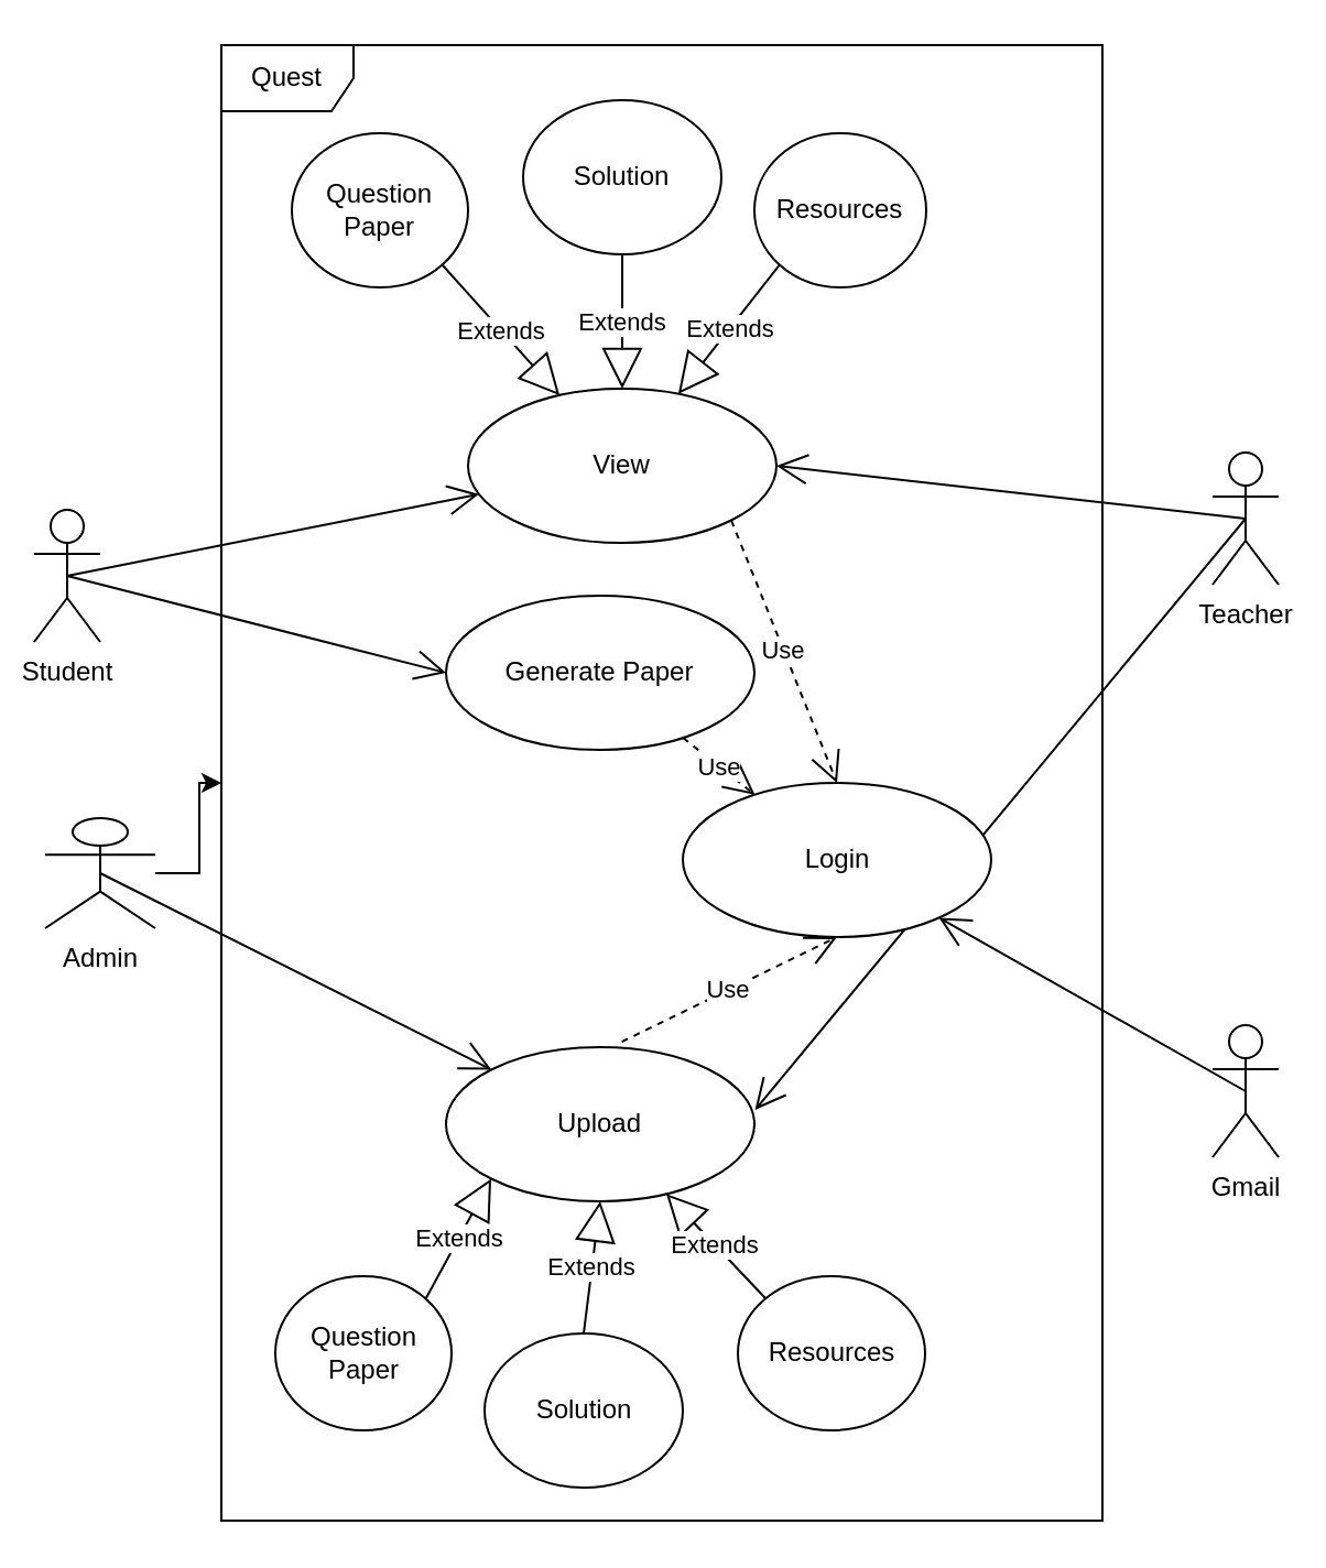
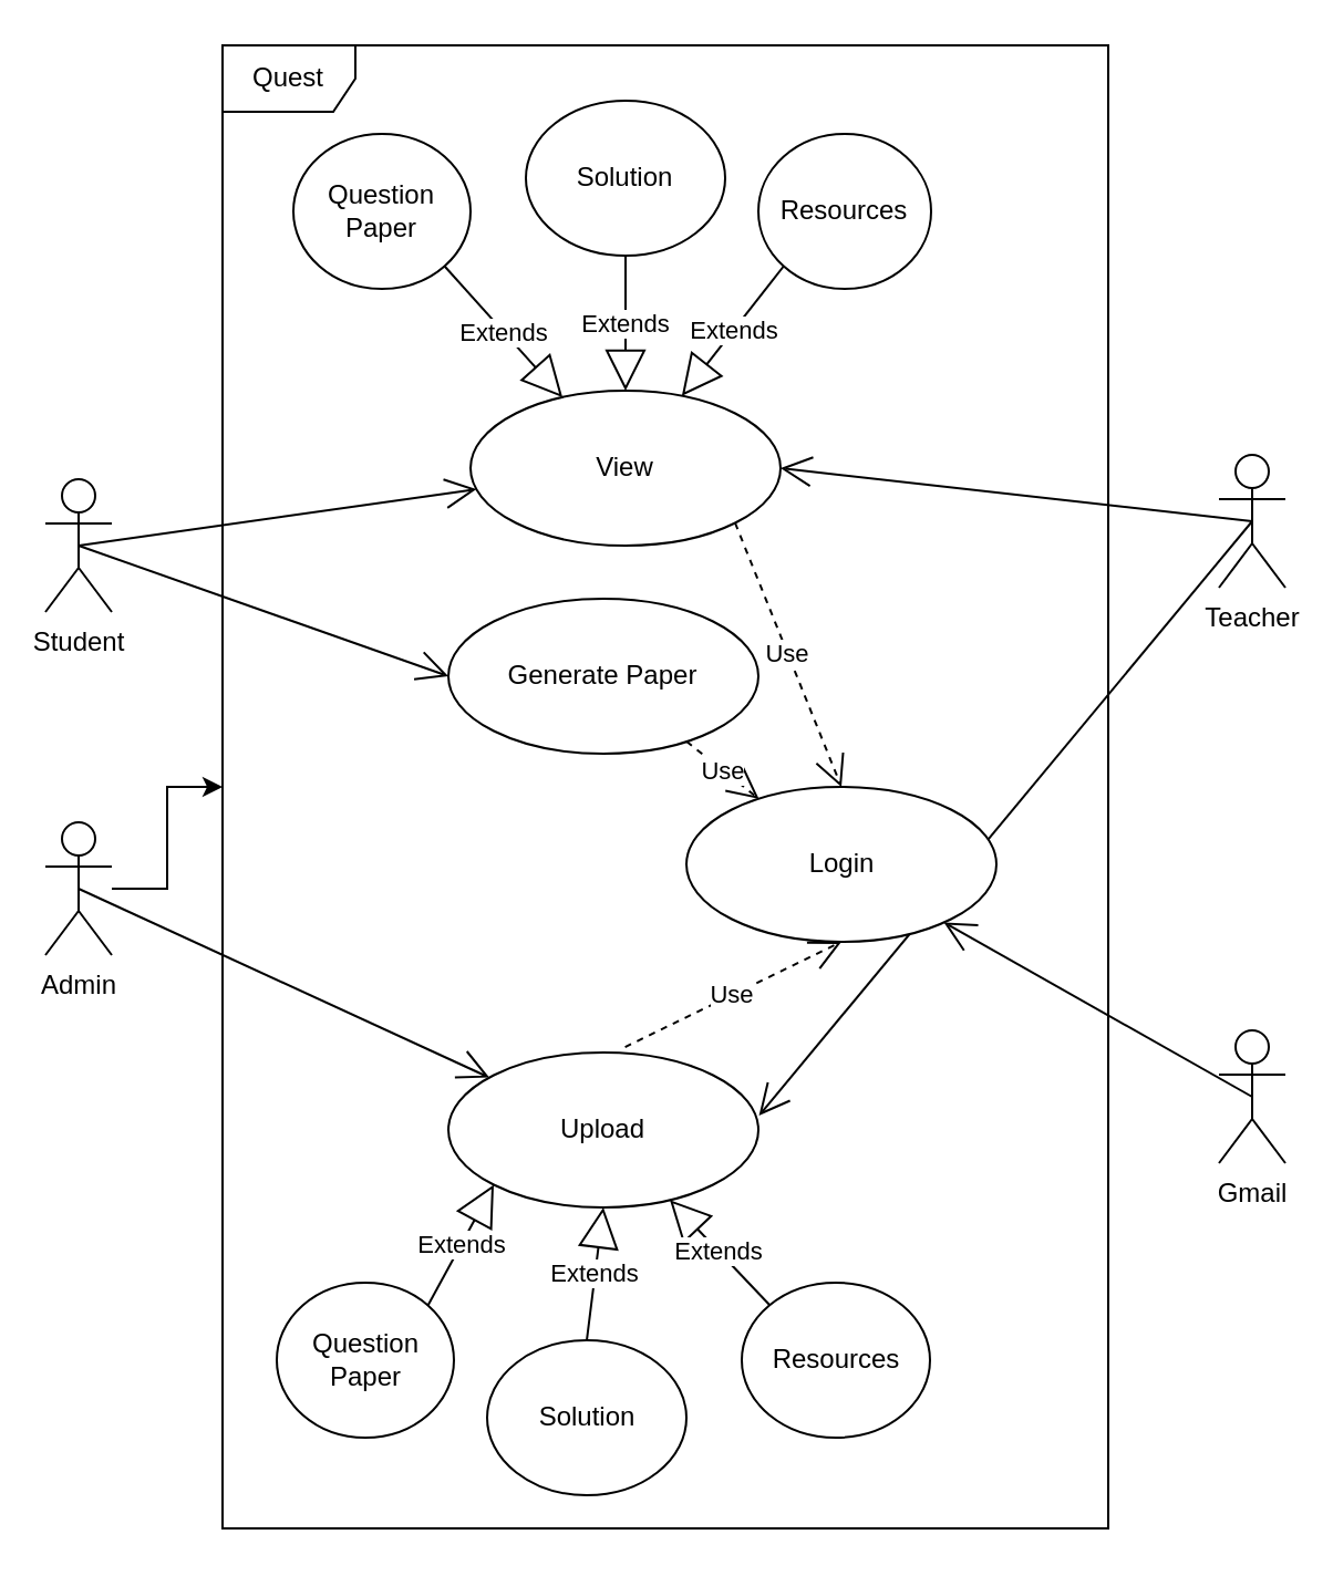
  <mxCell id="0" />
  <mxCell id="1" parent="0" />
  <mxCell id="2" value="View" style="ellipse;whiteSpace=wrap;html=1;" vertex="1" parent="1"><mxGeometry x="212" y="176" width="140" height="70" as="geometry" /></mxCell>
  <mxCell id="3" value="Generate Paper" style="ellipse;whiteSpace=wrap;html=1;" vertex="1" parent="1"><mxGeometry x="202" y="270" width="140" height="70" as="geometry" /></mxCell>
  <mxCell id="4" value="Upload" style="ellipse;whiteSpace=wrap;html=1;" vertex="1" parent="1"><mxGeometry x="202" y="475" width="140" height="70" as="geometry" /></mxCell>
  <mxCell id="5" value="Question Paper" style="ellipse;whiteSpace=wrap;html=1;" vertex="1" parent="1"><mxGeometry x="124.5" y="579" width="80" height="70" as="geometry" /></mxCell>
  <mxCell id="6" value="Solution" style="ellipse;whiteSpace=wrap;html=1;" vertex="1" parent="1"><mxGeometry x="219.5" y="605" width="90" height="70" as="geometry" /></mxCell>
  <mxCell id="7" value="Resources" style="ellipse;whiteSpace=wrap;html=1;" vertex="1" parent="1"><mxGeometry x="334.5" y="579" width="85" height="70" as="geometry" /></mxCell>
  <mxCell id="8" value="Question Paper" style="ellipse;whiteSpace=wrap;html=1;" vertex="1" parent="1"><mxGeometry x="132" y="60" width="80" height="70" as="geometry" /></mxCell>
  <mxCell id="9" value="Solution" style="ellipse;whiteSpace=wrap;html=1;" vertex="1" parent="1"><mxGeometry x="237" y="45" width="90" height="70" as="geometry" /></mxCell>
  <mxCell id="10" value="Resources" style="ellipse;whiteSpace=wrap;html=1;" vertex="1" parent="1"><mxGeometry x="342" y="60" width="78" height="70" as="geometry" /></mxCell>
  <mxCell id="11" value="Extends" style="endArrow=block;endSize=16;endFill=0;html=1;exitX=1;exitY=0;exitDx=0;exitDy=0;entryX=0;entryY=1;entryDx=0;entryDy=0;" edge="1" parent="1" source="5" target="4"><mxGeometry width="160" relative="1" as="geometry"><mxPoint x="84.5" y="699" as="sourcePoint" /><mxPoint x="244.5" y="699" as="targetPoint" /></mxGeometry></mxCell>
  <mxCell id="12" value="Extends" style="endArrow=block;endSize=16;endFill=0;html=1;exitX=0.5;exitY=0;exitDx=0;exitDy=0;entryX=0.5;entryY=1;entryDx=0;entryDy=0;" edge="1" parent="1" source="6" target="4"><mxGeometry width="160" relative="1" as="geometry"><mxPoint x="84.5" y="699" as="sourcePoint" /><mxPoint x="244.5" y="699" as="targetPoint" /></mxGeometry></mxCell>
  <mxCell id="13" value="Extends" style="endArrow=block;endSize=16;endFill=0;html=1;exitX=0;exitY=0;exitDx=0;exitDy=0;" edge="1" parent="1" source="7" target="4"><mxGeometry width="160" relative="1" as="geometry"><mxPoint x="84.5" y="699" as="sourcePoint" /><mxPoint x="244.5" y="699" as="targetPoint" /></mxGeometry></mxCell>
  <mxCell id="14" value="Extends" style="endArrow=block;endSize=16;endFill=0;html=1;exitX=1;exitY=1;exitDx=0;exitDy=0;" edge="1" parent="1" source="8" target="2"><mxGeometry width="160" relative="1" as="geometry"><mxPoint x="-8" y="265.5" as="sourcePoint" /><mxPoint x="152" y="265.5" as="targetPoint" /></mxGeometry></mxCell>
  <mxCell id="15" value="Extends" style="endArrow=block;endSize=16;endFill=0;html=1;exitX=0.5;exitY=1;exitDx=0;exitDy=0;" edge="1" parent="1" source="9" target="2"><mxGeometry width="160" relative="1" as="geometry"><mxPoint x="272" y="120" as="sourcePoint" /><mxPoint x="432" y="120" as="targetPoint" /></mxGeometry></mxCell>
  <mxCell id="16" value="Extends" style="endArrow=block;endSize=16;endFill=0;html=1;exitX=0;exitY=1;exitDx=0;exitDy=0;" edge="1" parent="1" source="10" target="2"><mxGeometry width="160" relative="1" as="geometry"><mxPoint x="362" y="120" as="sourcePoint" /><mxPoint x="522" y="120" as="targetPoint" /></mxGeometry></mxCell>
- <mxCell id="17" value="Student" style="shape=umlActor;verticalLabelPosition=bottom;labelBackgroundColor=#ffffff;verticalAlign=top;html=1;" vertex="1" parent="1"><mxGeometry x="15" y="231" width="30" height="60" as="geometry" /></mxCell>
+ <mxCell id="17" value="Student" style="shape=umlActor;verticalLabelPosition=bottom;labelBackgroundColor=#ffffff;verticalAlign=top;html=1;" vertex="1" parent="1"><mxGeometry x="20" y="216" width="30" height="60" as="geometry" /></mxCell>
  <mxCell id="18" value="" style="edgeStyle=orthogonalEdgeStyle;rounded=0;orthogonalLoop=1;jettySize=auto;html=1;" edge="1" parent="1" source="19" target="30"><mxGeometry relative="1" as="geometry" /></mxCell>
- <mxCell id="19" value="Admin" style="shape=umlActor;verticalLabelPosition=bottom;labelBackgroundColor=#ffffff;verticalAlign=top;html=1;" vertex="1" parent="1"><mxGeometry x="20" y="371" width="50" height="50" as="geometry" /></mxCell>
+ <mxCell id="19" value="Admin" style="shape=umlActor;verticalLabelPosition=bottom;labelBackgroundColor=#ffffff;verticalAlign=top;html=1;" vertex="1" parent="1"><mxGeometry x="20" y="371" width="30" height="60" as="geometry" /></mxCell>
  <mxCell id="20" value="Teacher" style="shape=umlActor;verticalLabelPosition=bottom;labelBackgroundColor=#ffffff;verticalAlign=top;html=1;" vertex="1" parent="1"><mxGeometry x="550" y="205" width="30" height="60" as="geometry" /></mxCell>
  <mxCell id="21" value="" style="endArrow=open;endFill=1;endSize=12;html=1;exitX=0.5;exitY=0.5;exitDx=0;exitDy=0;exitPerimeter=0;" edge="1" parent="1" source="17" target="2"><mxGeometry width="160" relative="1" as="geometry"><mxPoint x="70" y="595" as="sourcePoint" /><mxPoint x="230" y="595" as="targetPoint" /></mxGeometry></mxCell>
  <mxCell id="22" value="" style="endArrow=open;endFill=1;endSize=12;html=1;entryX=0;entryY=0.5;entryDx=0;entryDy=0;exitX=0.5;exitY=0.5;exitDx=0;exitDy=0;exitPerimeter=0;" edge="1" parent="1" source="17" target="3"><mxGeometry width="160" relative="1" as="geometry"><mxPoint x="88" y="256" as="sourcePoint" /><mxPoint x="230" y="595" as="targetPoint" /></mxGeometry></mxCell>
  <mxCell id="23" value="" style="endArrow=open;endFill=1;endSize=12;html=1;exitX=0.5;exitY=0.5;exitDx=0;exitDy=0;exitPerimeter=0;" edge="1" parent="1" source="19" target="4"><mxGeometry width="160" relative="1" as="geometry"><mxPoint x="70" y="595" as="sourcePoint" /><mxPoint x="230" y="595" as="targetPoint" /></mxGeometry></mxCell>
  <mxCell id="24" value="" style="endArrow=open;endFill=1;endSize=12;html=1;exitX=0.5;exitY=0.5;exitDx=0;exitDy=0;exitPerimeter=0;entryX=1;entryY=0.5;entryDx=0;entryDy=0;" edge="1" parent="1" source="20" target="2"><mxGeometry width="160" relative="1" as="geometry"><mxPoint x="380" y="305" as="sourcePoint" /><mxPoint x="540" y="305" as="targetPoint" /></mxGeometry></mxCell>
  <mxCell id="25" value="" style="endArrow=open;endFill=1;endSize=12;html=1;entryX=1.002;entryY=0.407;entryDx=0;entryDy=0;entryPerimeter=0;exitX=0.5;exitY=0.5;exitDx=0;exitDy=0;exitPerimeter=0;" edge="1" parent="1" source="20" target="4"><mxGeometry width="160" relative="1" as="geometry"><mxPoint x="450" y="335" as="sourcePoint" /><mxPoint x="610" y="335" as="targetPoint" /></mxGeometry></mxCell>
  <mxCell id="26" value="Login" style="ellipse;whiteSpace=wrap;html=1;" vertex="1" parent="1"><mxGeometry x="309.5" y="355" width="140" height="70" as="geometry" /></mxCell>
  <mxCell id="27" value="Use" style="endArrow=open;endSize=12;dashed=1;html=1;" edge="1" parent="1" source="3" target="26"><mxGeometry width="160" relative="1" as="geometry"><mxPoint x="70" y="695" as="sourcePoint" /><mxPoint x="230" y="695" as="targetPoint" /></mxGeometry></mxCell>
  <mxCell id="28" value="Use" style="endArrow=open;endSize=12;dashed=1;html=1;exitX=1;exitY=1;exitDx=0;exitDy=0;entryX=0.5;entryY=0;entryDx=0;entryDy=0;" edge="1" parent="1" source="2" target="26"><mxGeometry width="160" relative="1" as="geometry"><mxPoint x="70" y="695" as="sourcePoint" /><mxPoint x="230" y="695" as="targetPoint" /></mxGeometry></mxCell>
  <mxCell id="29" value="Use" style="endArrow=open;endSize=12;dashed=1;html=1;exitX=0.57;exitY=-0.035;exitDx=0;exitDy=0;exitPerimeter=0;entryX=0.5;entryY=1;entryDx=0;entryDy=0;" edge="1" parent="1" source="4" target="26"><mxGeometry width="160" relative="1" as="geometry"><mxPoint x="70" y="695" as="sourcePoint" /><mxPoint x="230" y="695" as="targetPoint" /></mxGeometry></mxCell>
  <mxCell id="30" value="Quest" style="shape=umlFrame;whiteSpace=wrap;html=1;" vertex="1" parent="1"><mxGeometry x="100" y="20" width="400" height="670" as="geometry" /></mxCell>
  <mxCell id="31" value="Gmail&lt;br&gt;" style="shape=umlActor;verticalLabelPosition=bottom;labelBackgroundColor=#ffffff;verticalAlign=top;html=1;" vertex="1" parent="1"><mxGeometry x="550" y="465" width="30" height="60" as="geometry" /></mxCell>
  <mxCell id="32" value="" style="endArrow=open;endFill=1;endSize=12;html=1;exitX=0.5;exitY=0.5;exitDx=0;exitDy=0;exitPerimeter=0;" edge="1" parent="1" source="31" target="26"><mxGeometry width="160" relative="1" as="geometry"><mxPoint x="10" y="725" as="sourcePoint" /><mxPoint x="640" y="585" as="targetPoint" /></mxGeometry></mxCell>
